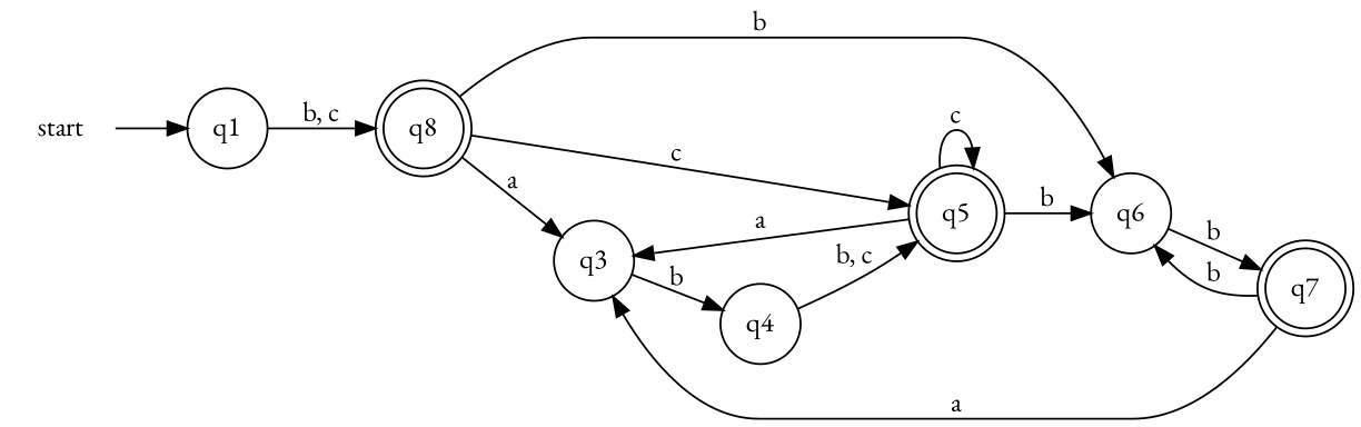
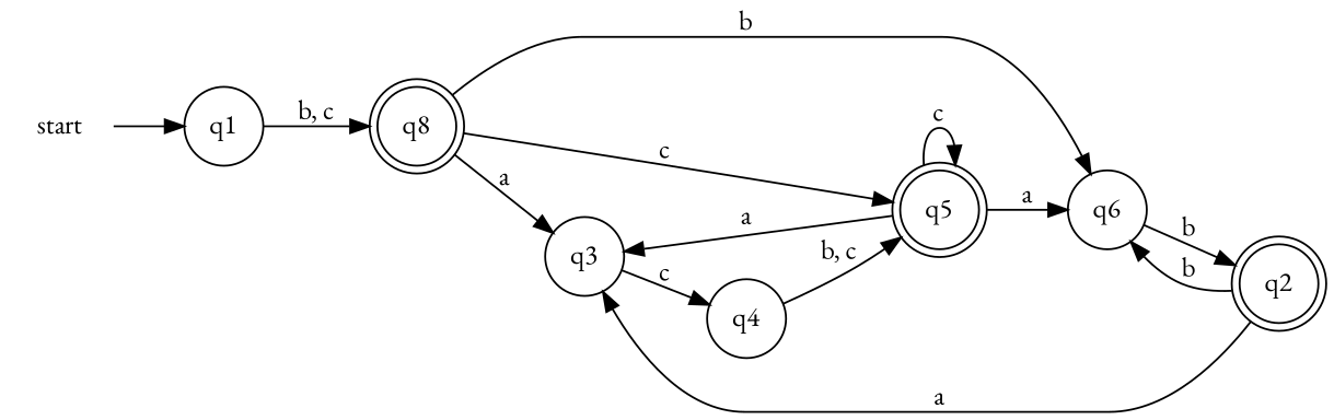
  digraph {
    fontname="EB Garamond"
    rankdir=LR
    node [fontname="EB Garamond" shape=circle]
    edge [fontname="EB Garamond"]
    start [shape=none]
    q1
    n3 [label=q8 shape=doublecircle]
    q3
    q5 [shape=doublecircle]
    q6
    q4
-   q7 [shape=doublecircle]
+   q7 [shape=doublecircle label=q2]
    start -> q1
    q1 -> n3 [label="b, c"]
    n3 -> q3 [label=a]
    n3 -> q5 [label=c]
    n3 -> q6 [label=b]
-   q3 -> q4 [label=b]
+   q3 -> q4 [label=c]
    q5 -> q3 [label=a]
    q5 -> q5 [label=c]
-   q5 -> q6 [label=b]
+   q5 -> q6 [label=a]
    q6 -> q7 [label=b]
    q4 -> q5 [label="b, c"]
    q7 -> q3 [label=a]
    q7 -> q6 [label=b]
  }
